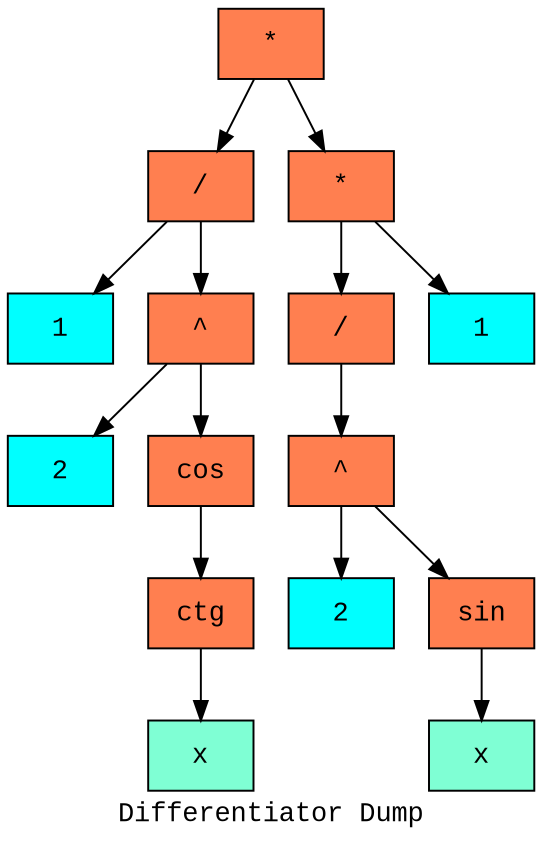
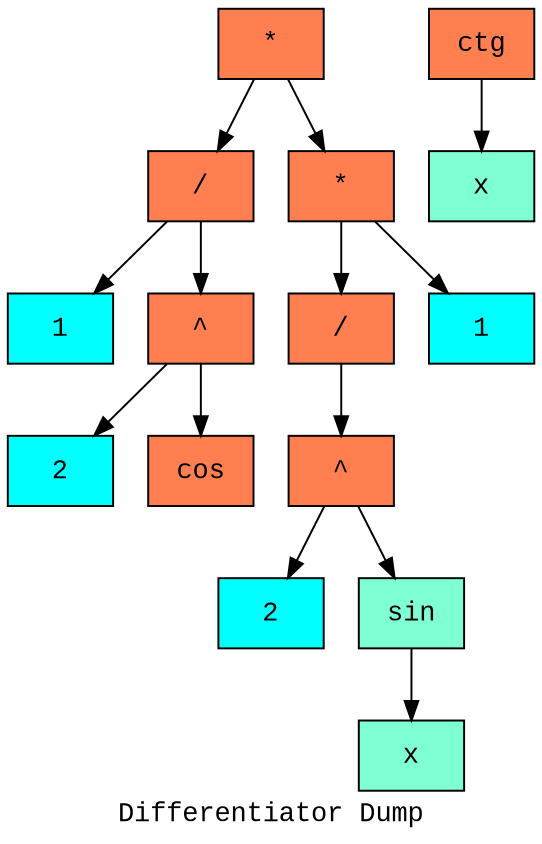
  digraph {
    fontname="Liberation Mono"
    label="Differentiator Dump"
    rankdir=TB
    node [fillcolor=coral fontcolor="#000000" fontname="Liberation Mono" margin=0.075 shape=record style=filled]
    edge [fontname="Liberation Mono"]
    n1 [label="{*}"]
    n2 [label="{/}"]
    n3 [label="{*}"]
    n4 [fillcolor=aqua label="{1}"]
    n5 [label="{^}"]
    n6 [label="{/}"]
    n7 [fillcolor=aqua label="{1}"]
    n8 [fillcolor=aqua label="{2}"]
    n9 [label="{cos}"]
    n10 [label="{ctg}"]
    n11 [fillcolor=aquamarine label="{x}"]
    n12 [label="{^}"]
    n13 [fillcolor=aqua label="{2}"]
-   n14 [label="{sin}"]
+   n14 [fillcolor=aquamarine label="{sin}"]
    n15 [fillcolor=aquamarine label="{x}"]
    n1 -> n2
    n1 -> n3
    n2 -> n4
    n2 -> n5
    n3 -> n6
    n3 -> n7
    n5 -> n8
    n5 -> n9
    n6 -> n12
-   n9 -> n10
    n10 -> n11
    n12 -> n13
    n12 -> n14
    n14 -> n15
  }
